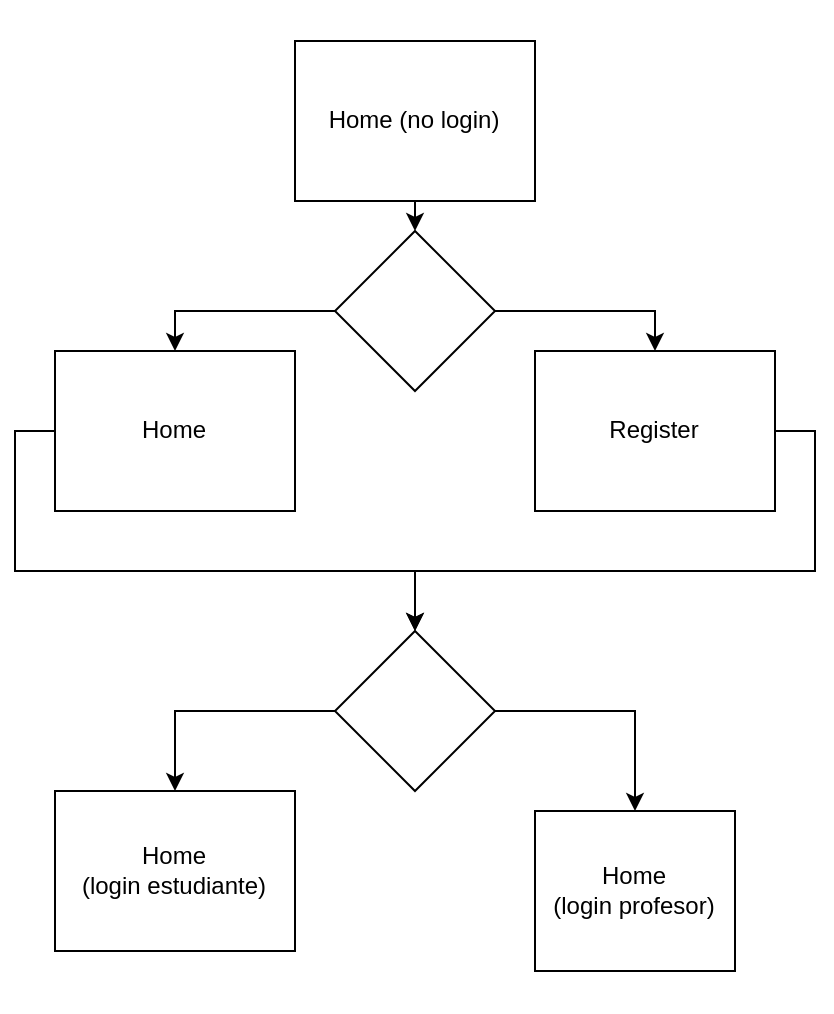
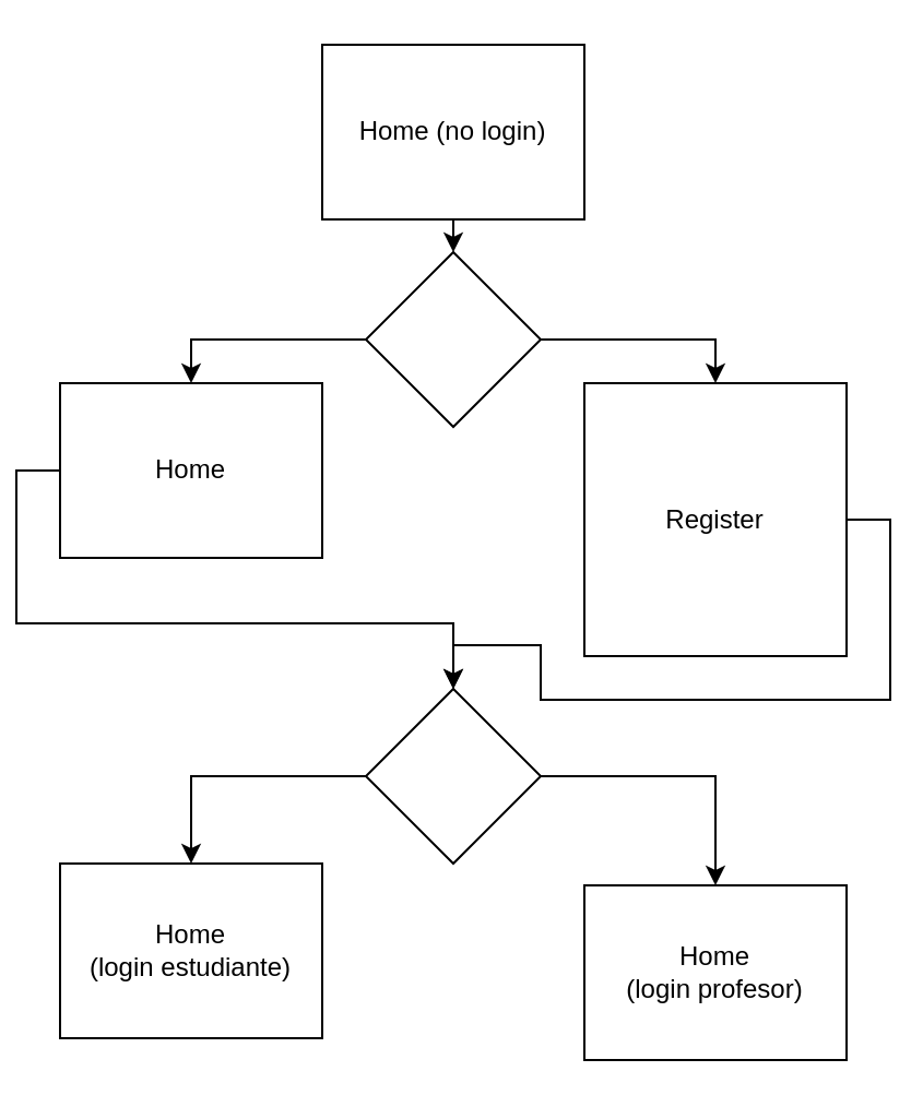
  <mxCell id="0" />
  <mxCell id="1" parent="0" />
  <mxCell id="2" style="edgeStyle=orthogonalEdgeStyle;rounded=0;orthogonalLoop=1;jettySize=auto;html=1;exitX=0.5;exitY=1;exitDx=0;exitDy=0;entryX=0.5;entryY=0;entryDx=0;entryDy=0;" edge="1" parent="1" source="3" target="6"><mxGeometry relative="1" as="geometry" /></mxCell>
  <mxCell id="3" value="Home (no login)" style="rounded=0;whiteSpace=wrap;html=1;" vertex="1" parent="1"><mxGeometry x="140" y="20" width="120" height="80" as="geometry" /></mxCell>
  <mxCell id="4" style="edgeStyle=orthogonalEdgeStyle;rounded=0;orthogonalLoop=1;jettySize=auto;html=1;exitX=1;exitY=0.5;exitDx=0;exitDy=0;entryX=0.5;entryY=0;entryDx=0;entryDy=0;" edge="1" parent="1" source="6" target="8"><mxGeometry relative="1" as="geometry" /></mxCell>
  <mxCell id="5" style="edgeStyle=orthogonalEdgeStyle;rounded=0;orthogonalLoop=1;jettySize=auto;html=1;exitX=0;exitY=0.5;exitDx=0;exitDy=0;entryX=0.5;entryY=0;entryDx=0;entryDy=0;" edge="1" parent="1" source="6" target="10"><mxGeometry relative="1" as="geometry" /></mxCell>
  <mxCell id="6" value="" style="rhombus;whiteSpace=wrap;html=1;" vertex="1" parent="1"><mxGeometry x="160" y="115" width="80" height="80" as="geometry" /></mxCell>
  <mxCell id="7" style="edgeStyle=orthogonalEdgeStyle;rounded=0;orthogonalLoop=1;jettySize=auto;html=1;exitX=1;exitY=0.5;exitDx=0;exitDy=0;entryX=0.5;entryY=0;entryDx=0;entryDy=0;" edge="1" parent="1" source="8" target="15"><mxGeometry relative="1" as="geometry"><mxPoint x="400" y="275" as="targetPoint" /></mxGeometry></mxCell>
- <mxCell id="8" value="Register" style="rounded=0;whiteSpace=wrap;html=1;" vertex="1" parent="1"><mxGeometry x="260" y="175" width="120" height="80" as="geometry" /></mxCell>
+ <mxCell id="8" value="Register" style="rounded=0;whiteSpace=wrap;html=1;" vertex="1" parent="1"><mxGeometry x="260" y="175" width="120" height="125" as="geometry" /></mxCell>
  <mxCell id="9" style="edgeStyle=orthogonalEdgeStyle;rounded=0;orthogonalLoop=1;jettySize=auto;html=1;exitX=0;exitY=0.5;exitDx=0;exitDy=0;entryX=0.5;entryY=0;entryDx=0;entryDy=0;" edge="1" parent="1" source="10" target="15"><mxGeometry relative="1" as="geometry" /></mxCell>
  <mxCell id="10" value="Home" style="rounded=0;whiteSpace=wrap;html=1;" vertex="1" parent="1"><mxGeometry x="20" y="175" width="120" height="80" as="geometry" /></mxCell>
  <mxCell id="11" value="Home &lt;br&gt;(login estudiante)" style="rounded=0;whiteSpace=wrap;html=1;" vertex="1" parent="1"><mxGeometry x="20" y="395" width="120" height="80" as="geometry" /></mxCell>
- <mxCell id="12" value="Home &lt;br&gt;(login profesor)" style="rounded=0;whiteSpace=wrap;html=1;" vertex="1" parent="1"><mxGeometry x="260" y="405" width="100" height="80" as="geometry" /></mxCell>
+ <mxCell id="12" value="Home &lt;br&gt;(login profesor)" style="rounded=0;whiteSpace=wrap;html=1;" vertex="1" parent="1"><mxGeometry x="260" y="405" width="120" height="80" as="geometry" /></mxCell>
  <mxCell id="13" style="edgeStyle=orthogonalEdgeStyle;rounded=0;orthogonalLoop=1;jettySize=auto;html=1;exitX=1;exitY=0.5;exitDx=0;exitDy=0;" edge="1" parent="1" source="15" target="12"><mxGeometry relative="1" as="geometry" /></mxCell>
  <mxCell id="14" style="edgeStyle=orthogonalEdgeStyle;rounded=0;orthogonalLoop=1;jettySize=auto;html=1;exitX=0;exitY=0.5;exitDx=0;exitDy=0;entryX=0.5;entryY=0;entryDx=0;entryDy=0;" edge="1" parent="1" source="15" target="11"><mxGeometry relative="1" as="geometry" /></mxCell>
  <mxCell id="15" value="" style="rhombus;whiteSpace=wrap;html=1;" vertex="1" parent="1"><mxGeometry x="160" y="315" width="80" height="80" as="geometry" /></mxCell>
